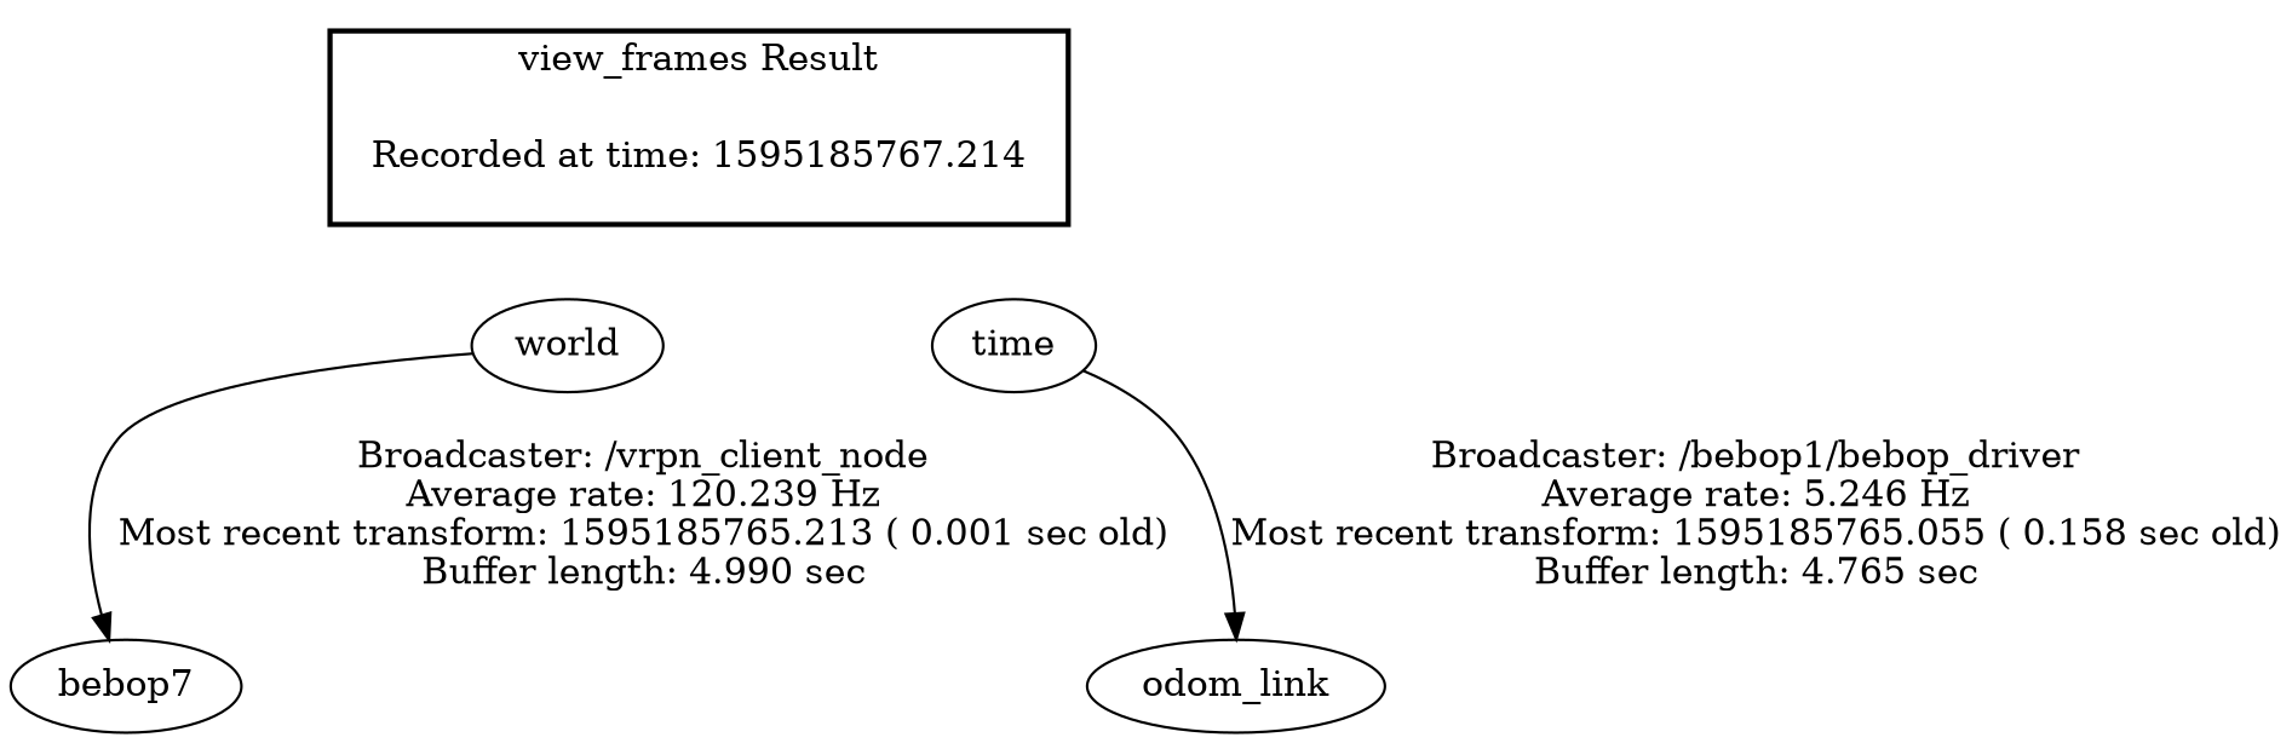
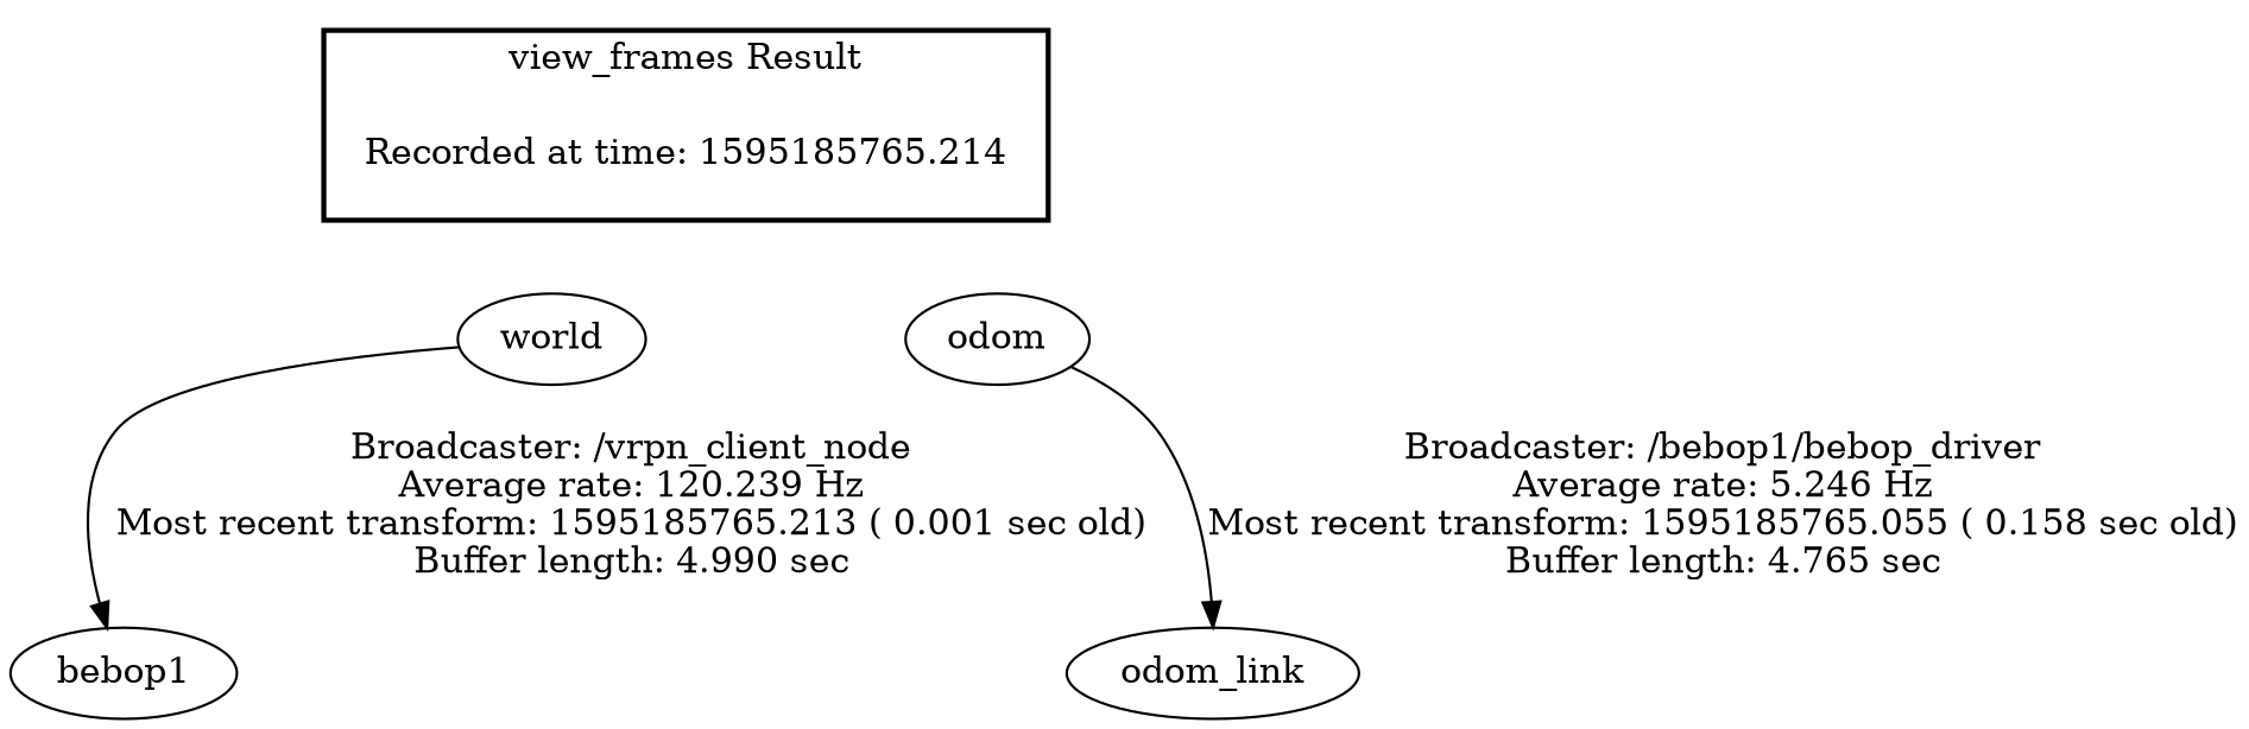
  digraph {
-   "Recorded at time: 1595185765.214" [shape=plaintext label="Recorded at time: 1595185767.214"]
+   "Recorded at time: 1595185765.214" [shape=plaintext]
    world
-   odom [label=time]
-   bebop1 [label=bebop7]
+   odom
+   bebop1
    n5 [label=odom_link]
    subgraph cluster_1 {
      color=black
      label="view_frames Result"
      style=bold
      "Recorded at time: 1595185765.214"
    }
    "Recorded at time: 1595185765.214" -> world [style=invis]
    "Recorded at time: 1595185765.214" -> odom [style=invis]
    world -> bebop1 [label="Broadcaster: /vrpn_client_node\nAverage rate: 120.239 Hz\nMost recent transform: 1595185765.213 ( 0.001 sec old)\nBuffer length: 4.990 sec\n"]
    odom -> n5 [label="Broadcaster: /bebop1/bebop_driver\nAverage rate: 5.246 Hz\nMost recent transform: 1595185765.055 ( 0.158 sec old)\nBuffer length: 4.765 sec\n"]
  }
